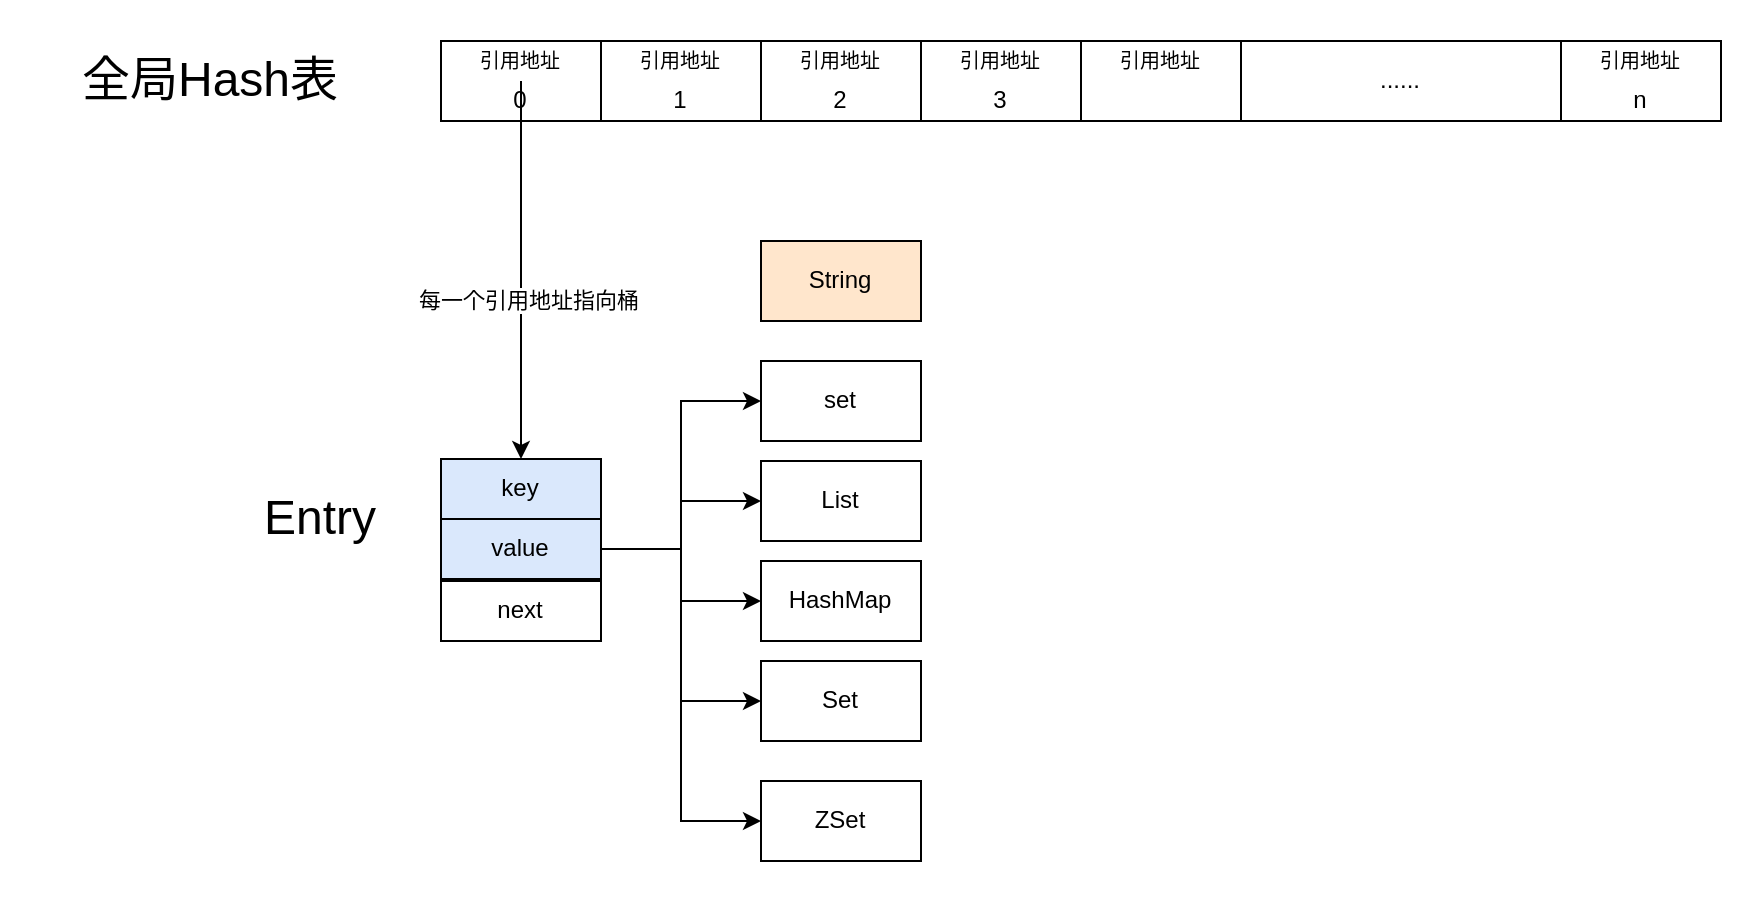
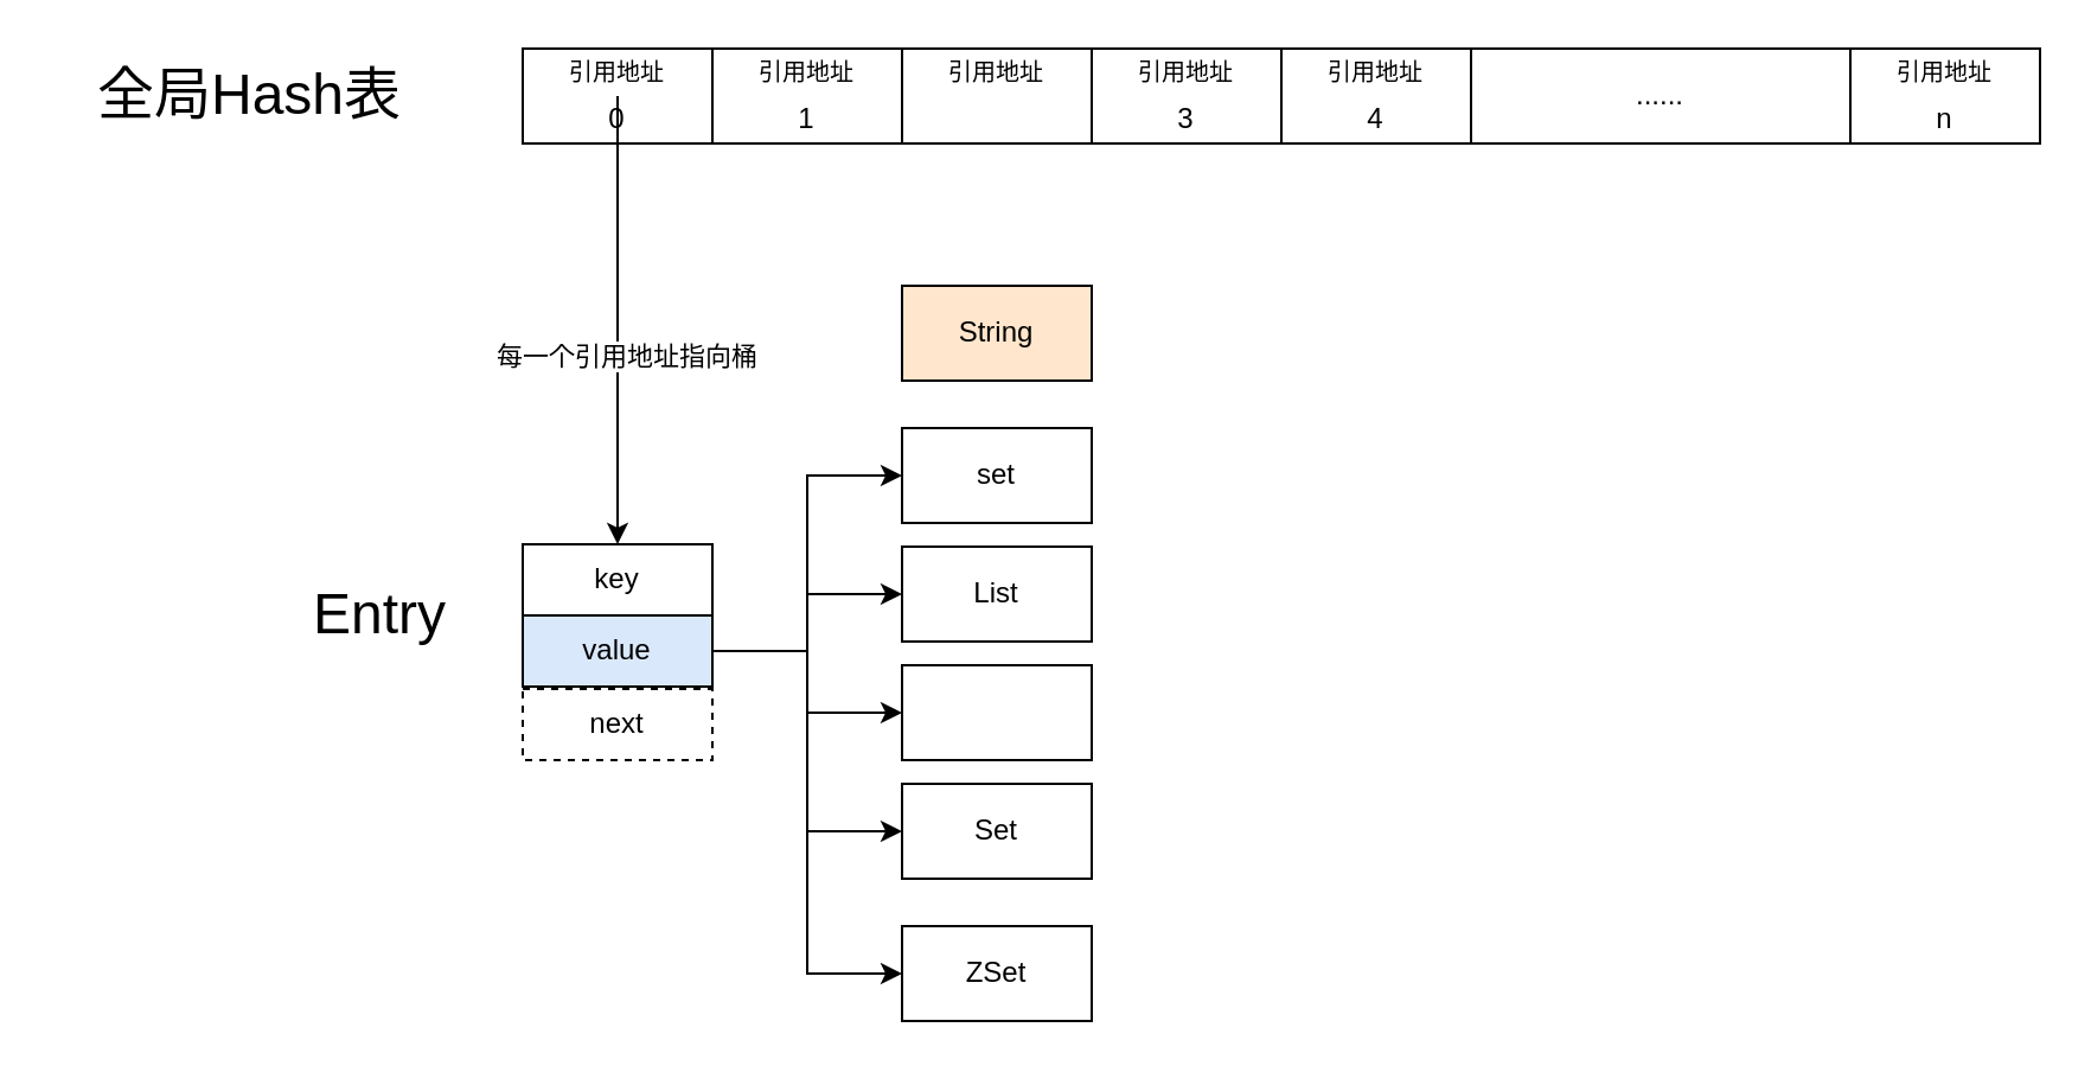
  <mxCell id="0" />
  <mxCell id="1" parent="0" />
  <mxCell id="2" value="" style="rounded=0;whiteSpace=wrap;html=1;" vertex="1" parent="1"><mxGeometry x="380" y="390" width="80" height="40" as="geometry" /></mxCell>
  <mxCell id="3" value="" style="rounded=0;whiteSpace=wrap;html=1;" vertex="1" parent="1"><mxGeometry x="380" y="330" width="80" height="40" as="geometry" /></mxCell>
  <mxCell id="4" value="" style="rounded=0;whiteSpace=wrap;html=1;" vertex="1" parent="1"><mxGeometry x="380" y="280" width="80" height="40" as="geometry" /></mxCell>
  <mxCell id="5" value="" style="rounded=0;whiteSpace=wrap;html=1;" vertex="1" parent="1"><mxGeometry x="380" y="180" width="80" height="40" as="geometry" /></mxCell>
  <mxCell id="6" value="" style="rounded=0;whiteSpace=wrap;html=1;" vertex="1" parent="1"><mxGeometry x="220" y="20" width="640" height="40" as="geometry" /></mxCell>
  <mxCell id="7" value="" style="rounded=0;whiteSpace=wrap;html=1;" vertex="1" parent="1"><mxGeometry x="220" y="20" width="80" height="40" as="geometry" /></mxCell>
  <mxCell id="8" value="" style="rounded=0;whiteSpace=wrap;html=1;" vertex="1" parent="1"><mxGeometry x="300" y="20" width="80" height="40" as="geometry" /></mxCell>
  <mxCell id="9" value="" style="rounded=0;whiteSpace=wrap;html=1;" vertex="1" parent="1"><mxGeometry x="380" y="20" width="80" height="40" as="geometry" /></mxCell>
  <mxCell id="10" value="" style="rounded=0;whiteSpace=wrap;html=1;" vertex="1" parent="1"><mxGeometry x="460" y="20" width="80" height="40" as="geometry" /></mxCell>
  <mxCell id="11" value="" style="rounded=0;whiteSpace=wrap;html=1;" vertex="1" parent="1"><mxGeometry x="540" y="20" width="80" height="40" as="geometry" /></mxCell>
  <mxCell id="12" value="" style="rounded=0;whiteSpace=wrap;html=1;" vertex="1" parent="1"><mxGeometry x="780" y="20" width="80" height="40" as="geometry" /></mxCell>
  <mxCell id="13" value="0" style="text;html=1;strokeColor=none;fillColor=none;align=center;verticalAlign=middle;whiteSpace=wrap;rounded=0;" vertex="1" parent="1"><mxGeometry x="240" y="40" width="40" height="20" as="geometry" /></mxCell>
  <mxCell id="14" value="n" style="text;html=1;strokeColor=none;fillColor=none;align=center;verticalAlign=middle;whiteSpace=wrap;rounded=0;" vertex="1" parent="1"><mxGeometry x="800" y="40" width="40" height="20" as="geometry" /></mxCell>
  <mxCell id="15" value="1" style="text;html=1;strokeColor=none;fillColor=none;align=center;verticalAlign=middle;whiteSpace=wrap;rounded=0;" vertex="1" parent="1"><mxGeometry x="320" y="40" width="40" height="20" as="geometry" /></mxCell>
- <mxCell id="16" value="2" style="text;html=1;strokeColor=none;fillColor=none;align=center;verticalAlign=middle;whiteSpace=wrap;rounded=0;" vertex="1" parent="1"><mxGeometry x="400" y="40" width="40" height="20" as="geometry" /></mxCell>
  <mxCell id="17" value="3" style="text;html=1;strokeColor=none;fillColor=none;align=center;verticalAlign=middle;whiteSpace=wrap;rounded=0;" vertex="1" parent="1"><mxGeometry x="480" y="40" width="40" height="20" as="geometry" /></mxCell>
+ <mxCell id="18" value="4" style="text;html=1;strokeColor=none;fillColor=none;align=center;verticalAlign=middle;whiteSpace=wrap;rounded=0;" vertex="1" parent="1"><mxGeometry x="560" y="40" width="40" height="20" as="geometry" /></mxCell>
  <mxCell id="19" value="" style="rounded=0;whiteSpace=wrap;html=1;" vertex="1" parent="1"><mxGeometry x="220" y="229" width="80" height="60" as="geometry" /></mxCell>
  <mxCell id="20" value="&lt;font style=&quot;font-size: 24px&quot;&gt;全局Hash表&lt;/font&gt;" style="text;html=1;strokeColor=none;fillColor=none;align=center;verticalAlign=middle;whiteSpace=wrap;rounded=0;" vertex="1" parent="1"><mxGeometry x="20" y="30" width="170" height="20" as="geometry" /></mxCell>
  <mxCell id="21" value="set" style="text;html=1;strokeColor=none;fillColor=none;align=center;verticalAlign=middle;whiteSpace=wrap;rounded=0;" vertex="1" parent="1"><mxGeometry x="400" y="190" width="40" height="20" as="geometry" /></mxCell>
  <mxCell id="22" value="ZSet" style="text;html=1;strokeColor=none;fillColor=none;align=center;verticalAlign=middle;whiteSpace=wrap;rounded=0;" vertex="1" parent="1"><mxGeometry x="400" y="400" width="40" height="20" as="geometry" /></mxCell>
- <mxCell id="23" value="HashMap" style="text;html=1;strokeColor=none;fillColor=none;align=center;verticalAlign=middle;whiteSpace=wrap;rounded=0;" vertex="1" parent="1"><mxGeometry x="400" y="290" width="40" height="20" as="geometry" /></mxCell>
  <mxCell id="24" value="Set" style="text;html=1;strokeColor=none;fillColor=none;align=center;verticalAlign=middle;whiteSpace=wrap;rounded=0;" vertex="1" parent="1"><mxGeometry x="400" y="340" width="40" height="20" as="geometry" /></mxCell>
  <mxCell id="25" style="edgeStyle=orthogonalEdgeStyle;rounded=0;orthogonalLoop=1;jettySize=auto;html=1;" edge="1" parent="1" source="27" target="19"><mxGeometry relative="1" as="geometry" /></mxCell>
  <mxCell id="26" value="每一个引用地址指向桶" style="edgeLabel;html=1;align=center;verticalAlign=middle;resizable=0;points=[];" vertex="1" connectable="0" parent="25"><mxGeometry x="0.152" y="3" relative="1" as="geometry"><mxPoint as="offset" /></mxGeometry></mxCell>
  <mxCell id="27" value="&lt;font style=&quot;font-size: 10px&quot;&gt;引用地址&lt;/font&gt;" style="text;html=1;strokeColor=none;fillColor=none;align=center;verticalAlign=middle;whiteSpace=wrap;rounded=0;" vertex="1" parent="1"><mxGeometry x="235" y="20" width="50" height="20" as="geometry" /></mxCell>
  <mxCell id="28" value="&lt;font style=&quot;font-size: 10px&quot;&gt;引用地址&lt;/font&gt;" style="text;html=1;strokeColor=none;fillColor=none;align=center;verticalAlign=middle;whiteSpace=wrap;rounded=0;" vertex="1" parent="1"><mxGeometry x="475" y="20" width="50" height="20" as="geometry" /></mxCell>
  <mxCell id="29" value="&lt;font style=&quot;font-size: 10px&quot;&gt;引用地址&lt;/font&gt;" style="text;html=1;strokeColor=none;fillColor=none;align=center;verticalAlign=middle;whiteSpace=wrap;rounded=0;" vertex="1" parent="1"><mxGeometry x="315" y="20" width="50" height="20" as="geometry" /></mxCell>
  <mxCell id="30" value="&lt;font style=&quot;font-size: 10px&quot;&gt;引用地址&lt;/font&gt;" style="text;html=1;strokeColor=none;fillColor=none;align=center;verticalAlign=middle;whiteSpace=wrap;rounded=0;" vertex="1" parent="1"><mxGeometry x="395" y="20" width="50" height="20" as="geometry" /></mxCell>
  <mxCell id="31" value="&lt;font style=&quot;font-size: 10px&quot;&gt;引用地址&lt;/font&gt;" style="text;html=1;strokeColor=none;fillColor=none;align=center;verticalAlign=middle;whiteSpace=wrap;rounded=0;" vertex="1" parent="1"><mxGeometry x="555" y="20" width="50" height="20" as="geometry" /></mxCell>
  <mxCell id="32" value="&lt;font style=&quot;font-size: 10px&quot;&gt;引用地址&lt;/font&gt;" style="text;html=1;strokeColor=none;fillColor=none;align=center;verticalAlign=middle;whiteSpace=wrap;rounded=0;" vertex="1" parent="1"><mxGeometry x="795" y="20" width="50" height="20" as="geometry" /></mxCell>
  <mxCell id="33" value="&lt;font style=&quot;font-size: 24px&quot;&gt;Entry&lt;/font&gt;" style="text;html=1;strokeColor=none;fillColor=none;align=center;verticalAlign=middle;whiteSpace=wrap;rounded=0;" vertex="1" parent="1"><mxGeometry x="140" y="249" width="40" height="20" as="geometry" /></mxCell>
- <mxCell id="34" value="key" style="rounded=0;whiteSpace=wrap;html=1;fillColor=#dae8fc;" vertex="1" parent="1"><mxGeometry x="220" y="229" width="80" height="30" as="geometry" /></mxCell>
+ <mxCell id="34" value="key" style="rounded=0;whiteSpace=wrap;html=1;" vertex="1" parent="1"><mxGeometry x="220" y="229" width="80" height="30" as="geometry" /></mxCell>
  <mxCell id="35" style="edgeStyle=orthogonalEdgeStyle;rounded=0;orthogonalLoop=1;jettySize=auto;html=1;entryX=0;entryY=0.5;entryDx=0;entryDy=0;" edge="1" parent="1" source="40" target="5"><mxGeometry relative="1" as="geometry" /></mxCell>
  <mxCell id="36" style="edgeStyle=orthogonalEdgeStyle;rounded=0;orthogonalLoop=1;jettySize=auto;html=1;entryX=0;entryY=0.5;entryDx=0;entryDy=0;" edge="1" parent="1" source="40" target="41"><mxGeometry relative="1" as="geometry" /></mxCell>
  <mxCell id="37" style="edgeStyle=orthogonalEdgeStyle;rounded=0;orthogonalLoop=1;jettySize=auto;html=1;entryX=0;entryY=0.5;entryDx=0;entryDy=0;" edge="1" parent="1" source="40" target="4"><mxGeometry relative="1" as="geometry" /></mxCell>
  <mxCell id="38" style="edgeStyle=orthogonalEdgeStyle;rounded=0;orthogonalLoop=1;jettySize=auto;html=1;entryX=0;entryY=0.5;entryDx=0;entryDy=0;" edge="1" parent="1" source="40" target="3"><mxGeometry relative="1" as="geometry" /></mxCell>
  <mxCell id="39" style="edgeStyle=orthogonalEdgeStyle;rounded=0;orthogonalLoop=1;jettySize=auto;html=1;entryX=0;entryY=0.5;entryDx=0;entryDy=0;" edge="1" parent="1" source="40" target="2"><mxGeometry relative="1" as="geometry" /></mxCell>
  <mxCell id="40" value="value" style="rounded=0;whiteSpace=wrap;html=1;fillColor=#dae8fc;" vertex="1" parent="1"><mxGeometry x="220" y="259" width="80" height="30" as="geometry" /></mxCell>
  <mxCell id="41" value="" style="rounded=0;whiteSpace=wrap;html=1;" vertex="1" parent="1"><mxGeometry x="380" y="230" width="80" height="40" as="geometry" /></mxCell>
  <mxCell id="42" value="List" style="text;html=1;strokeColor=none;fillColor=none;align=center;verticalAlign=middle;whiteSpace=wrap;rounded=0;" vertex="1" parent="1"><mxGeometry x="400" y="240" width="40" height="20" as="geometry" /></mxCell>
  <mxCell id="43" value="String" style="rounded=0;whiteSpace=wrap;html=1;fillColor=#ffe6cc;" vertex="1" parent="1"><mxGeometry x="380" y="120" width="80" height="40" as="geometry" /></mxCell>
  <mxCell id="44" value="......" style="text;html=1;strokeColor=none;fillColor=none;align=center;verticalAlign=middle;whiteSpace=wrap;rounded=0;" vertex="1" parent="1"><mxGeometry x="680" y="30" width="40" height="20" as="geometry" /></mxCell>
- <mxCell id="45" value="next" style="rounded=0;whiteSpace=wrap;html=1;" vertex="1" parent="1"><mxGeometry x="220" y="290" width="80" height="30" as="geometry" /></mxCell>
+ <mxCell id="45" value="next" style="rounded=0;whiteSpace=wrap;html=1;dashed=1;" vertex="1" parent="1"><mxGeometry x="220" y="290" width="80" height="30" as="geometry" /></mxCell>
